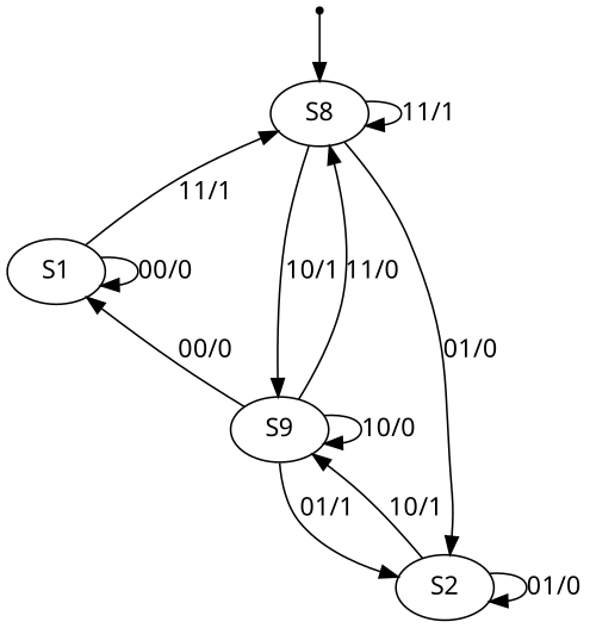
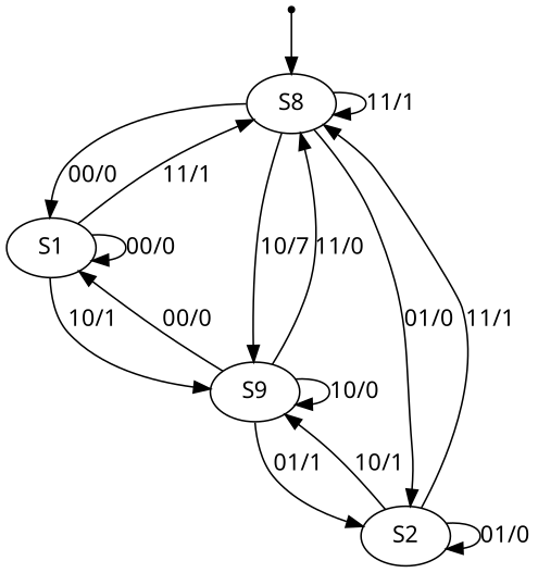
  digraph {
    fontname="Noto Sans"
    rankdir=TB
    node [fontname="Noto Sans"]
    edge [fontname="Noto Sans"]
    INIT [shape=point]
    n2 [label=S8]
    n3 [label=S1]
    n4 [label=S2]
    n5 [label=S9]
    INIT -> n2
    n2 -> n2 [label="11/1"]
+   n2 -> n3 [label="00/0"]
    n2 -> n4 [label="01/0"]
-   n2 -> n5 [label="10/1"]
+   n2 -> n5 [label="10/7"]
    n3 -> n2 [label="11/1"]
    n3 -> n3 [label="00/0"]
+   n3 -> n5 [label="10/1"]
+   n4 -> n2 [label="11/1"]
    n4 -> n4 [label="01/0"]
    n4 -> n5 [label="10/1"]
    n5 -> n2 [label="11/0"]
    n5 -> n3 [label="00/0"]
    n5 -> n4 [label="01/1"]
    n5 -> n5 [label="10/0"]
  }
